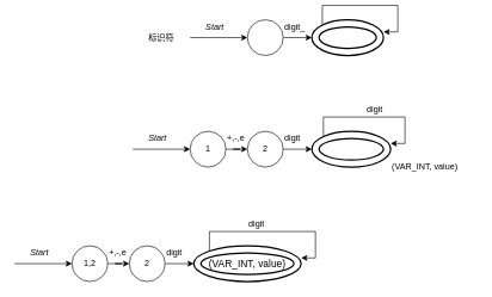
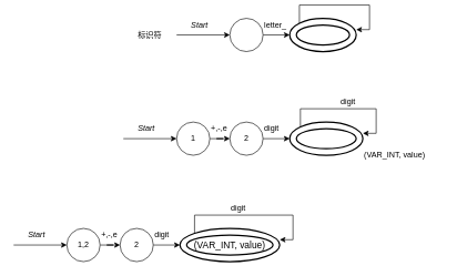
  <mxCell id="0" />
  <mxCell id="1" parent="0" />
  <mxCell id="2" value="" style="endArrow=classic;html=1;" parent="1" edge="1"><mxGeometry width="50" height="50" relative="1" as="geometry"><mxPoint x="265" y="45" as="sourcePoint" /><mxPoint x="345" y="45" as="targetPoint" /></mxGeometry></mxCell>
  <mxCell id="3" value="" style="edgeStyle=orthogonalEdgeStyle;rounded=0;orthogonalLoop=1;jettySize=auto;html=1;" parent="1" source="4" target="6" edge="1"><mxGeometry relative="1" as="geometry" /></mxCell>
  <mxCell id="4" value="" style="ellipse;whiteSpace=wrap;html=1;" parent="1" vertex="1"><mxGeometry x="345" y="20" width="50" height="50" as="geometry" /></mxCell>
  <mxCell id="5" value="&lt;i&gt;Start&lt;/i&gt;" style="text;html=1;resizable=0;points=[];autosize=1;align=left;verticalAlign=top;spacingTop=-4;" parent="1" vertex="1"><mxGeometry x="285" y="20" width="40" height="20" as="geometry" /></mxCell>
  <mxCell id="6" value="" style="ellipse;shape=doubleEllipse;margin=10;strokeWidth=2;fontSize=14;whiteSpace=wrap;html=1;align=center;" parent="1" vertex="1"><mxGeometry x="435" y="20" width="100" height="50" as="geometry" /></mxCell>
  <mxCell id="7" style="edgeStyle=orthogonalEdgeStyle;rounded=0;orthogonalLoop=1;jettySize=auto;html=1;exitX=0;exitY=0;exitDx=0;exitDy=0;entryX=1;entryY=0.34;entryDx=0;entryDy=0;entryPerimeter=0;" parent="1" source="6" target="6" edge="1"><mxGeometry relative="1" as="geometry" /></mxCell>
- <mxCell id="8" value="digit_" style="text;html=1;resizable=0;points=[];autosize=1;align=left;verticalAlign=top;spacingTop=-4;" parent="1" vertex="1"><mxGeometry x="395" y="20" width="50" height="20" as="geometry" /></mxCell>
+ <mxCell id="8" value="letter_" style="text;html=1;resizable=0;points=[];autosize=1;align=left;verticalAlign=top;spacingTop=-4;" parent="1" vertex="1"><mxGeometry x="395" y="20" width="50" height="20" as="geometry" /></mxCell>
  <mxCell id="9" value="" style="endArrow=classic;html=1;" edge="1" parent="1"><mxGeometry width="50" height="50" relative="1" as="geometry"><mxPoint x="185" y="201" as="sourcePoint" /><mxPoint x="265" y="201" as="targetPoint" /></mxGeometry></mxCell>
  <mxCell id="10" value="" style="edgeStyle=orthogonalEdgeStyle;rounded=0;orthogonalLoop=1;jettySize=auto;html=1;" edge="1" parent="1" source="11" target="13"><mxGeometry relative="1" as="geometry" /></mxCell>
  <mxCell id="11" value="2" style="ellipse;whiteSpace=wrap;html=1;" vertex="1" parent="1"><mxGeometry x="345" y="176" width="50" height="50" as="geometry" /></mxCell>
  <mxCell id="12" value="&lt;i&gt;Start&lt;/i&gt;" style="text;html=1;resizable=0;points=[];autosize=1;align=left;verticalAlign=top;spacingTop=-4;" vertex="1" parent="1"><mxGeometry x="205" y="176" width="40" height="20" as="geometry" /></mxCell>
  <mxCell id="13" value="" style="ellipse;shape=doubleEllipse;margin=10;strokeWidth=2;fontSize=14;whiteSpace=wrap;html=1;align=center;" vertex="1" parent="1"><mxGeometry x="435" y="176" width="110" height="50" as="geometry" /></mxCell>
  <mxCell id="14" style="edgeStyle=orthogonalEdgeStyle;rounded=0;orthogonalLoop=1;jettySize=auto;html=1;exitX=0;exitY=0;exitDx=0;exitDy=0;entryX=1;entryY=0.34;entryDx=0;entryDy=0;entryPerimeter=0;" edge="1" parent="1" source="13" target="13"><mxGeometry relative="1" as="geometry" /></mxCell>
  <mxCell id="15" value="digit" style="text;html=1;resizable=0;points=[];autosize=1;align=left;verticalAlign=top;spacingTop=-4;" vertex="1" parent="1"><mxGeometry x="510" y="135" width="40" height="20" as="geometry" /></mxCell>
  <mxCell id="16" value="digit" style="text;html=1;resizable=0;points=[];autosize=1;align=left;verticalAlign=top;spacingTop=-4;" vertex="1" parent="1"><mxGeometry x="395" y="176" width="40" height="20" as="geometry" /></mxCell>
  <mxCell id="17" value="标识符" style="text;html=1;resizable=0;points=[];autosize=1;align=left;verticalAlign=top;spacingTop=-4;" vertex="1" parent="1"><mxGeometry x="205" y="35" width="50" height="20" as="geometry" /></mxCell>
  <mxCell id="18" value="" style="edgeStyle=orthogonalEdgeStyle;rounded=0;orthogonalLoop=1;jettySize=auto;html=1;" edge="1" parent="1" source="19" target="11"><mxGeometry relative="1" as="geometry" /></mxCell>
  <mxCell id="19" value="1" style="ellipse;whiteSpace=wrap;html=1;" vertex="1" parent="1"><mxGeometry x="265" y="176" width="50" height="50" as="geometry" /></mxCell>
  <mxCell id="20" value="+,-,e" style="text;html=1;resizable=0;points=[];autosize=1;align=left;verticalAlign=top;spacingTop=-4;" vertex="1" parent="1"><mxGeometry x="315" y="176" width="40" height="20" as="geometry" /></mxCell>
  <mxCell id="21" value="" style="endArrow=classic;html=1;" edge="1" parent="1"><mxGeometry width="50" height="50" relative="1" as="geometry"><mxPoint x="20" y="361" as="sourcePoint" /><mxPoint x="100" y="361" as="targetPoint" /></mxGeometry></mxCell>
  <mxCell id="22" value="" style="edgeStyle=orthogonalEdgeStyle;rounded=0;orthogonalLoop=1;jettySize=auto;html=1;" edge="1" parent="1" source="23" target="25"><mxGeometry relative="1" as="geometry" /></mxCell>
  <mxCell id="23" value="2" style="ellipse;whiteSpace=wrap;html=1;" vertex="1" parent="1"><mxGeometry x="180" y="336" width="50" height="50" as="geometry" /></mxCell>
  <mxCell id="24" value="&lt;i&gt;Start&lt;/i&gt;" style="text;html=1;resizable=0;points=[];autosize=1;align=left;verticalAlign=top;spacingTop=-4;" vertex="1" parent="1"><mxGeometry x="40" y="336" width="40" height="20" as="geometry" /></mxCell>
  <mxCell id="25" value="(VAR_INT, value)" style="ellipse;shape=doubleEllipse;margin=10;strokeWidth=2;fontSize=14;whiteSpace=wrap;html=1;align=center;" vertex="1" parent="1"><mxGeometry x="270" y="336" width="150" height="50" as="geometry" /></mxCell>
  <mxCell id="26" style="edgeStyle=orthogonalEdgeStyle;rounded=0;orthogonalLoop=1;jettySize=auto;html=1;exitX=0;exitY=0;exitDx=0;exitDy=0;entryX=1;entryY=0.34;entryDx=0;entryDy=0;entryPerimeter=0;" edge="1" parent="1" source="25" target="25"><mxGeometry relative="1" as="geometry" /></mxCell>
  <mxCell id="27" value="digit" style="text;html=1;resizable=0;points=[];autosize=1;align=left;verticalAlign=top;spacingTop=-4;" vertex="1" parent="1"><mxGeometry x="345" y="295" width="40" height="20" as="geometry" /></mxCell>
  <mxCell id="28" value="digit" style="text;html=1;resizable=0;points=[];autosize=1;align=left;verticalAlign=top;spacingTop=-4;" vertex="1" parent="1"><mxGeometry x="230" y="336" width="40" height="20" as="geometry" /></mxCell>
  <mxCell id="29" value="" style="edgeStyle=orthogonalEdgeStyle;rounded=0;orthogonalLoop=1;jettySize=auto;html=1;" edge="1" parent="1" source="30" target="23"><mxGeometry relative="1" as="geometry" /></mxCell>
  <mxCell id="30" value="1,2" style="ellipse;whiteSpace=wrap;html=1;" vertex="1" parent="1"><mxGeometry x="100" y="336" width="50" height="50" as="geometry" /></mxCell>
  <mxCell id="31" value="+,-,e" style="text;html=1;resizable=0;points=[];autosize=1;align=left;verticalAlign=top;spacingTop=-4;" vertex="1" parent="1"><mxGeometry x="150" y="336" width="40" height="20" as="geometry" /></mxCell>
  <mxCell id="32" value="(VAR_INT, value)" style="text;html=1;" vertex="1" parent="1"><mxGeometry x="545" y="211" width="120" height="30" as="geometry" /></mxCell>
